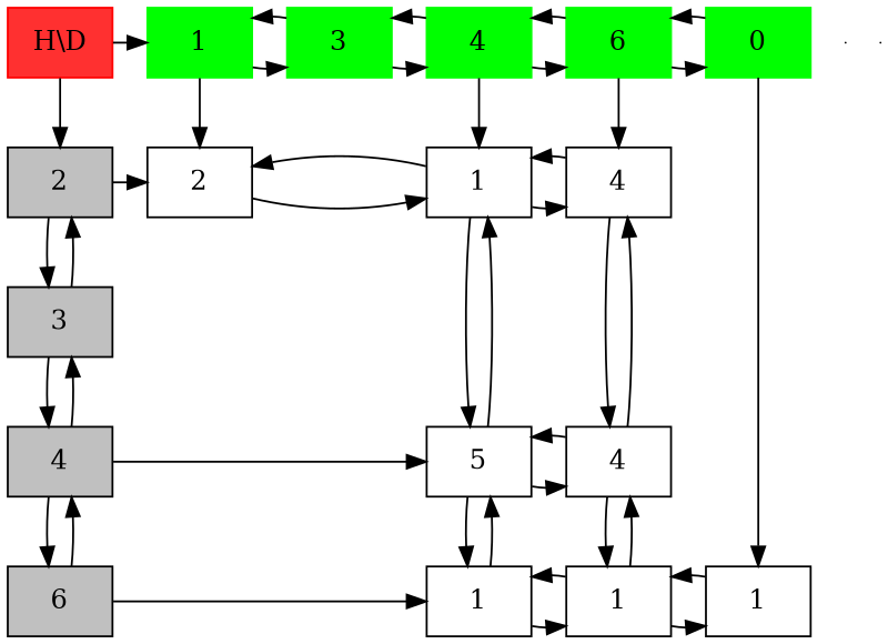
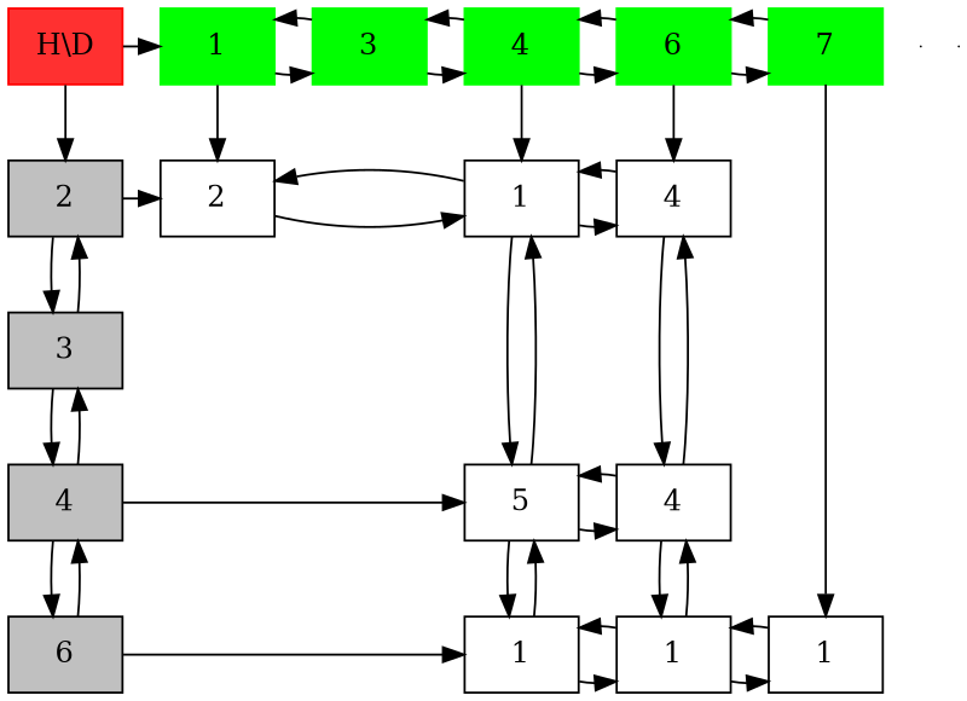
  digraph {
    node [group=0 shape=box]
    n1 [color=red fillcolor=firebrick1 label="H\\D" style=filled]
    n2 [color=green fillcolor=green group=2 label=1 style=filled]
    n3 [color=green fillcolor=green group=3 label=3 style=filled]
    n4 [color=green fillcolor=green group=4 label=4 style=filled]
    n5 [color=green fillcolor=green group=5 label=6 style=filled]
-   n6 [color=green fillcolor=green group=6 label=0 style=filled]
+   n6 [color=green fillcolor=green group=6 label=7 style=filled]
    n7 [fillcolor=grey label=2 style=filled]
    n8 [group=2 label=2]
    n9 [group=4 label=1]
    n10 [group=5 label=4]
    n11 [fillcolor=grey label=4 style=filled]
    n12 [group=4 label=5]
    n13 [group=5 label=4]
    n14 [fillcolor=grey label=6 style=filled]
    n15 [group=4 label=1]
    n16 [group=5 label=1]
    n17 [group=6 label=1]
    e0 [shape=point width=0 group=""]
    e1 [shape=point width=0 group=""]
    n20 [fillcolor=grey label=3 style=filled]
    subgraph sub_1 {
      rank=same
      n1
      n2
      n3
      n4
      n5
      n6
    }
    subgraph sub_2 {
      rank=same
      n7
      n8
      n9
      n10
    }
    subgraph sub_3 {
      rank=same
      n11
      n12
      n13
    }
    subgraph sub_4 {
      rank=same
      n14
      n15
      n16
      n17
    }
    n1 -> n2
    n1 -> n7
    n2 -> n3
    n2 -> n8
    n3 -> n2
    n3 -> n4
    n4 -> n3
    n4 -> n5
    n4 -> n9
    n5 -> n4
    n5 -> n6
    n5 -> n10
    n6 -> n5
    n6 -> n17
    n7 -> n8
    n7 -> n20
    n8 -> n9
    n9 -> n8
    n9 -> n10
    n9 -> n12
    n10 -> n9
    n10 -> n13
    n11 -> n12
    n11 -> n14
    n11 -> n20
    n12 -> n9
    n12 -> n13
    n12 -> n15
    n13 -> n10
    n13 -> n12
    n13 -> n16
    n14 -> n11
    n14 -> n15
    n15 -> n12
    n15 -> n16
    n16 -> n13
    n16 -> n15
    n16 -> n17
    n17 -> n16
    n20 -> n7
    n20 -> n11
  }
